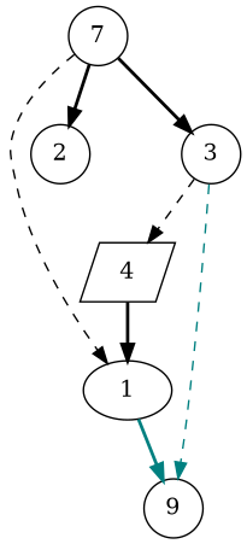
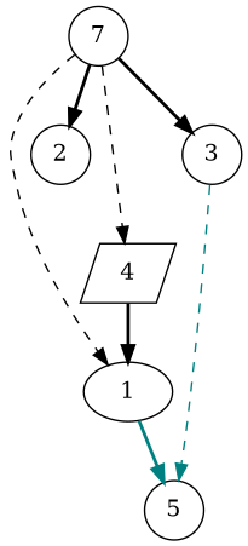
  digraph {
    node [Weight=2 shape=circle]
    edge [Weight=4 color=black style=bold]
    n1 [label=7]
    1 [Weight=7 shape=ellipse]
    2
    3
    4 [shape=parallelogram]
-   5 [label=9]
+   5
    n1 -> 1 [style=dashed]
    n1 -> 2 [Weight=3]
    n1 -> 3 [Weight=1]
-   3 -> 4 [Weight=2 style=dashed]
+   n1 -> 4 [Weight=2 style=dashed]
    1 -> 5 [color=teal]
    3 -> 5 [Weight=3 color=teal style=dashed]
    4 -> 1 [Weight=1]
  }
